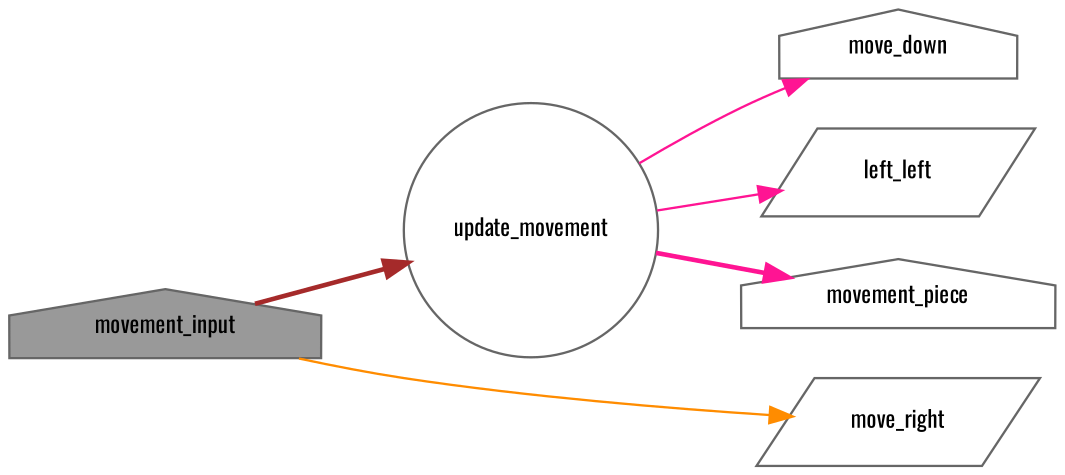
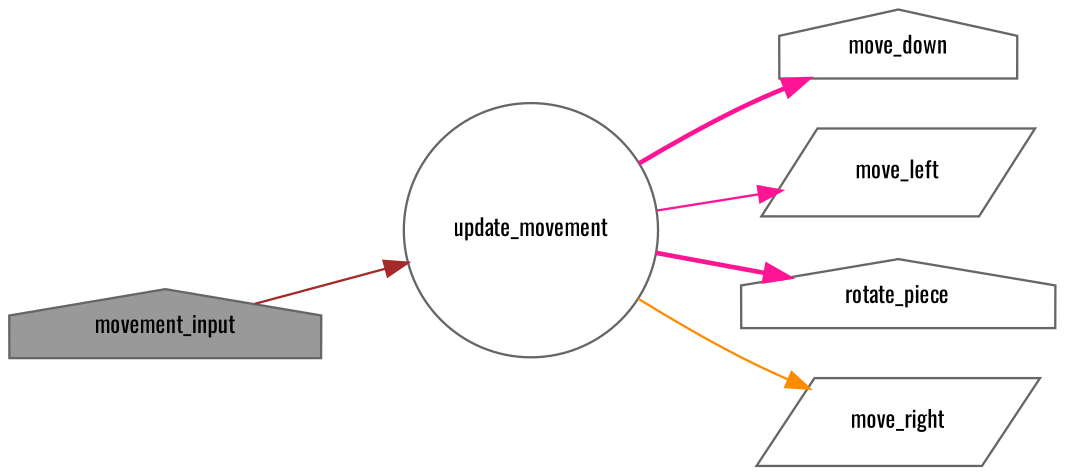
  digraph {
    fontname=Oswald
    rankdir=LR
    node [color=grey40 fillcolor=white fontname=Oswald fontsize=10 shape=house style=filled]
    edge [color=deeppink fontname=Oswald fontsize=10 labelfontname=Helvetica labelfontsize=10 style=bold]
    n1 [color=gray40 fillcolor=grey60 fontcolor=black height=0.2 label=movement_input width=0.4]
    n2 [height=0.2 label=update_movement shape=circle width=0.4]
    n3 [height=0.2 label=move_down width=0.4]
-   n4 [height=0.2 label=left_left shape=parallelogram width=0.4]
+   n4 [height=0.2 label=move_left shape=parallelogram width=0.4]
    n5 [height=0.2 label=move_right shape=parallelogram width=0.4]
-   n6 [height=0.2 label=movement_piece width=0.4]
-   n1 -> n2 [color=brown]
-   n2 -> n3 [style=solid]
+   n6 [height=0.2 label=rotate_piece width=0.4]
+   n1 -> n2 [color=brown style=solid]
+   n2 -> n3
    n2 -> n4 [style=solid]
-   n1 -> n5 [color=darkorange style=solid]
+   n2 -> n5 [color=darkorange style=solid]
    n2 -> n6
  }
